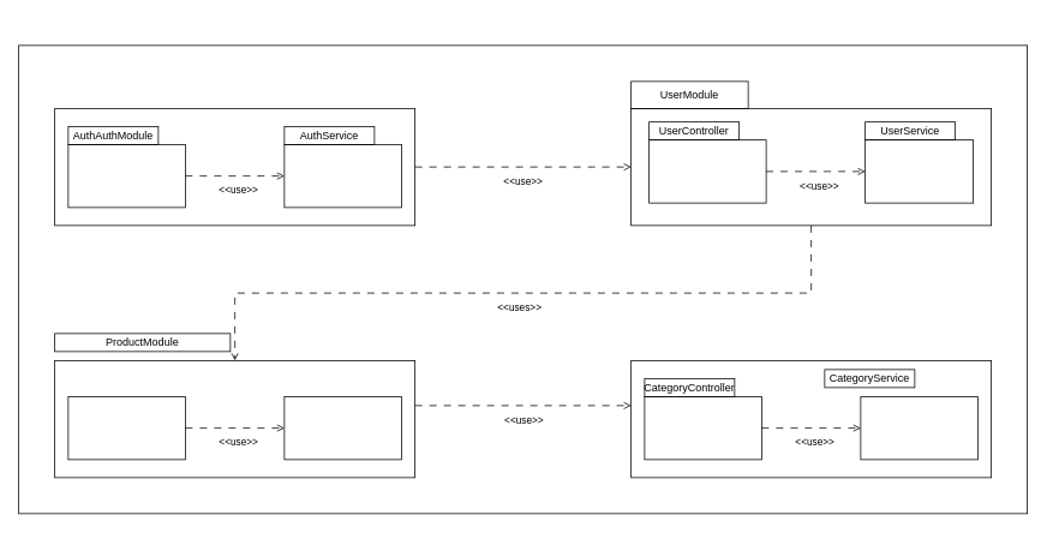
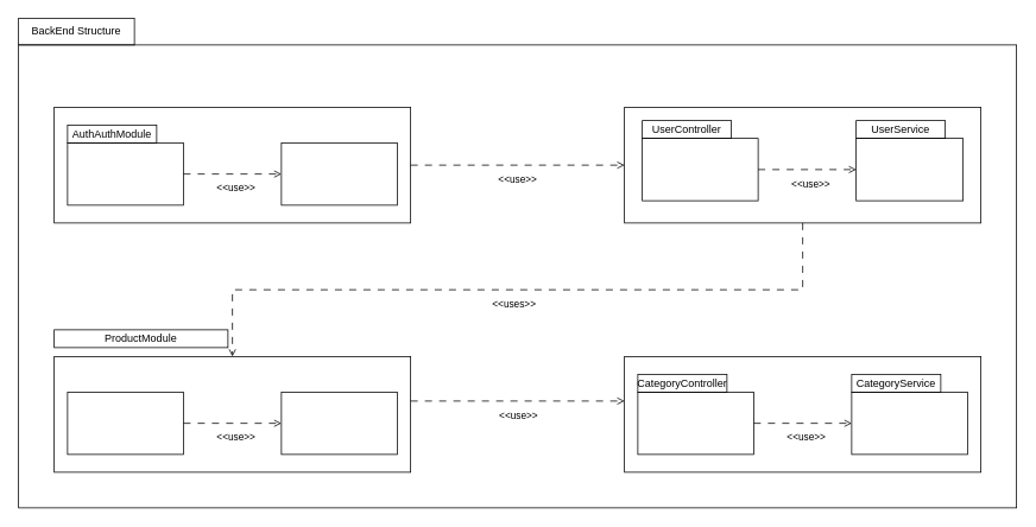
  <mxCell id="0" />
  <mxCell id="1" parent="0" />
  <mxCell id="2" value="" style="rounded=0;whiteSpace=wrap;html=1;fillColor=none;" parent="1" vertex="1"><mxGeometry x="20" y="50" width="1120" height="520" as="geometry" /></mxCell>
+ <mxCell id="3" value="BackEnd Structure" style="rounded=0;whiteSpace=wrap;html=1;fillColor=none;" parent="1" vertex="1"><mxGeometry x="20" y="20" width="130" height="30" as="geometry" /></mxCell>
  <mxCell id="4" style="edgeStyle=orthogonalEdgeStyle;rounded=0;orthogonalLoop=1;jettySize=auto;html=1;exitX=1;exitY=0.5;exitDx=0;exitDy=0;entryX=0;entryY=0.5;entryDx=0;entryDy=0;dashed=1;dashPattern=8 8;endArrow=open;endFill=0;" edge="1" parent="1" source="6"><mxGeometry relative="1" as="geometry"><mxPoint x="700" y="185" as="targetPoint" /></mxGeometry></mxCell>
  <mxCell id="5" value="&amp;lt;&amp;lt;use&amp;gt;&amp;gt;" style="edgeLabel;html=1;align=center;verticalAlign=middle;resizable=0;points=[];" vertex="1" connectable="0" parent="4"><mxGeometry x="0.067" y="-5" relative="1" as="geometry"><mxPoint x="-8" y="10" as="offset" /></mxGeometry></mxCell>
  <mxCell id="6" value="" style="rounded=0;whiteSpace=wrap;html=1;fillColor=none;" vertex="1" parent="1"><mxGeometry y="120" width="400" height="130" as="geometry" x="60" /></mxCell>
  <mxCell id="7" style="edgeStyle=orthogonalEdgeStyle;rounded=0;orthogonalLoop=1;jettySize=auto;html=1;exitX=1;exitY=0.5;exitDx=0;exitDy=0;entryX=0;entryY=0.5;entryDx=0;entryDy=0;dashed=1;dashPattern=8 8;endArrow=open;endFill=0;" edge="1" parent="1" source="9" target="11"><mxGeometry relative="1" as="geometry" /></mxCell>
  <mxCell id="8" value="&amp;lt;&amp;lt;use&amp;gt;&amp;gt;" style="edgeLabel;html=1;align=center;verticalAlign=middle;resizable=0;points=[];" vertex="1" connectable="0" parent="7"><mxGeometry x="0.061" relative="1" as="geometry"><mxPoint y="15" as="offset" /></mxGeometry></mxCell>
  <mxCell id="9" value="" style="rounded=0;whiteSpace=wrap;html=1;fillColor=none;" vertex="1" parent="1"><mxGeometry x="75" y="160" width="130" height="70" as="geometry" /></mxCell>
  <mxCell id="10" value="Auth&lt;span style=&quot;background-color: initial;&quot;&gt;AuthModule&lt;/span&gt;" style="rounded=0;whiteSpace=wrap;html=1;fillColor=none;" vertex="1" parent="1"><mxGeometry x="75" y="140" width="100" height="20" as="geometry" /></mxCell>
  <mxCell id="11" value="" style="rounded=0;whiteSpace=wrap;html=1;fillColor=none;" vertex="1" parent="1"><mxGeometry x="315" y="160" width="130" height="70" as="geometry" /></mxCell>
- <mxCell id="12" value="AuthService" style="rounded=0;whiteSpace=wrap;html=1;fillColor=none;" vertex="1" parent="1"><mxGeometry x="315" y="140" width="100" height="20" as="geometry" /></mxCell>
  <mxCell id="13" style="edgeStyle=orthogonalEdgeStyle;rounded=0;orthogonalLoop=1;jettySize=auto;html=1;exitX=0.5;exitY=1;exitDx=0;exitDy=0;entryX=0.5;entryY=0;entryDx=0;entryDy=0;dashed=1;dashPattern=8 8;endArrow=open;endFill=0;" edge="1" parent="1" source="15" target="30"><mxGeometry relative="1" as="geometry" /></mxCell>
  <mxCell id="14" value="&amp;lt;&amp;lt;uses&amp;gt;&amp;gt;" style="edgeLabel;html=1;align=center;verticalAlign=middle;resizable=0;points=[];" vertex="1" connectable="0" parent="13"><mxGeometry x="0.013" y="1" relative="1" as="geometry"><mxPoint y="14" as="offset" /></mxGeometry></mxCell>
  <mxCell id="15" value="" style="rounded=0;whiteSpace=wrap;html=1;fillColor=none;" vertex="1" parent="1"><mxGeometry x="700" y="120" width="400" height="130" as="geometry" /></mxCell>
- <mxCell id="16" value="UserModule" style="rounded=0;whiteSpace=wrap;html=1;fillColor=none;" vertex="1" parent="1"><mxGeometry x="700" y="90" width="130" height="30" as="geometry" /></mxCell>
  <mxCell id="17" style="edgeStyle=orthogonalEdgeStyle;rounded=0;orthogonalLoop=1;jettySize=auto;html=1;exitX=1;exitY=0.5;exitDx=0;exitDy=0;entryX=0;entryY=0.5;entryDx=0;entryDy=0;dashed=1;dashPattern=8 8;endArrow=open;endFill=0;" edge="1" parent="1" source="19" target="21"><mxGeometry relative="1" as="geometry" /></mxCell>
  <mxCell id="18" value="&amp;lt;&amp;lt;use&amp;gt;&amp;gt;" style="edgeLabel;html=1;align=center;verticalAlign=middle;resizable=0;points=[];" vertex="1" connectable="0" parent="17"><mxGeometry x="0.061" relative="1" as="geometry"><mxPoint y="15" as="offset" /></mxGeometry></mxCell>
  <mxCell id="19" value="" style="rounded=0;whiteSpace=wrap;html=1;fillColor=none;" vertex="1" parent="1"><mxGeometry x="720" y="155" width="130" height="70" as="geometry" /></mxCell>
  <mxCell id="20" value="UserController" style="rounded=0;whiteSpace=wrap;html=1;fillColor=none;" vertex="1" parent="1"><mxGeometry x="720" y="135" width="100" height="20" as="geometry" /></mxCell>
  <mxCell id="21" value="" style="rounded=0;whiteSpace=wrap;html=1;fillColor=none;" vertex="1" parent="1"><mxGeometry x="960" y="155" width="120" height="70" as="geometry" /></mxCell>
  <mxCell id="22" value="UserService" style="rounded=0;whiteSpace=wrap;html=1;fillColor=none;" vertex="1" parent="1"><mxGeometry x="960" y="135" width="100" height="20" as="geometry" /></mxCell>
  <mxCell id="23" value="" style="rounded=0;whiteSpace=wrap;html=1;fillColor=none;" vertex="1" parent="1"><mxGeometry x="700" y="400" width="400" height="130" as="geometry" /></mxCell>
  <mxCell id="24" style="edgeStyle=orthogonalEdgeStyle;rounded=0;orthogonalLoop=1;jettySize=auto;html=1;exitX=1;exitY=0.5;exitDx=0;exitDy=0;entryX=0;entryY=0.5;entryDx=0;entryDy=0;dashed=1;dashPattern=8 8;endArrow=open;endFill=0;" edge="1" parent="1" source="26" target="28"><mxGeometry relative="1" as="geometry" /></mxCell>
  <mxCell id="25" value="&amp;lt;&amp;lt;use&amp;gt;&amp;gt;" style="edgeLabel;html=1;align=center;verticalAlign=middle;resizable=0;points=[];" vertex="1" connectable="0" parent="24"><mxGeometry x="0.061" relative="1" as="geometry"><mxPoint y="15" as="offset" /></mxGeometry></mxCell>
  <mxCell id="26" value="" style="rounded=0;whiteSpace=wrap;html=1;fillColor=none;" vertex="1" parent="1"><mxGeometry x="715" y="440" width="130" height="70" as="geometry" /></mxCell>
  <mxCell id="27" value="Category&lt;span style=&quot;background-color: initial;&quot;&gt;Controller&lt;/span&gt;" style="rounded=0;whiteSpace=wrap;html=1;fillColor=none;" vertex="1" parent="1"><mxGeometry x="715" y="420" width="100" height="20" as="geometry" /></mxCell>
  <mxCell id="28" value="" style="rounded=0;whiteSpace=wrap;html=1;fillColor=none;" vertex="1" parent="1"><mxGeometry x="955" y="440" width="130" height="70" as="geometry" /></mxCell>
- <mxCell id="29" value="CategoryService" style="rounded=0;whiteSpace=wrap;html=1;fillColor=none;" vertex="1" parent="1"><mxGeometry x="915" y="410" width="100" height="20" as="geometry" /></mxCell>
+ <mxCell id="29" value="CategoryService" style="rounded=0;whiteSpace=wrap;html=1;fillColor=none;" vertex="1" parent="1"><mxGeometry x="955" y="420" width="100" height="20" as="geometry" /></mxCell>
  <mxCell id="30" value="" style="rounded=0;whiteSpace=wrap;html=1;fillColor=none;" vertex="1" parent="1"><mxGeometry y="400" width="400" height="130" as="geometry" x="60" /></mxCell>
  <mxCell id="31" value="ProductModule" style="rounded=0;whiteSpace=wrap;html=1;fillColor=none;" vertex="1" parent="1"><mxGeometry x="60" y="370" width="195" height="20" as="geometry" /></mxCell>
  <mxCell id="32" style="edgeStyle=orthogonalEdgeStyle;rounded=0;orthogonalLoop=1;jettySize=auto;html=1;exitX=1;exitY=0.5;exitDx=0;exitDy=0;entryX=0;entryY=0.5;entryDx=0;entryDy=0;dashed=1;dashPattern=8 8;endArrow=open;endFill=0;" edge="1" parent="1" source="34" target="35"><mxGeometry relative="1" as="geometry" /></mxCell>
  <mxCell id="33" value="&amp;lt;&amp;lt;use&amp;gt;&amp;gt;" style="edgeLabel;html=1;align=center;verticalAlign=middle;resizable=0;points=[];" vertex="1" connectable="0" parent="32"><mxGeometry x="0.061" relative="1" as="geometry"><mxPoint y="15" as="offset" /></mxGeometry></mxCell>
  <mxCell id="34" value="" style="rounded=0;whiteSpace=wrap;html=1;fillColor=none;" vertex="1" parent="1"><mxGeometry x="75" y="440" width="130" height="70" as="geometry" /></mxCell>
  <mxCell id="35" value="" style="rounded=0;whiteSpace=wrap;html=1;fillColor=none;" vertex="1" parent="1"><mxGeometry x="315" y="440" width="130" height="70" as="geometry" /></mxCell>
  <mxCell id="36" style="edgeStyle=orthogonalEdgeStyle;rounded=0;orthogonalLoop=1;jettySize=auto;html=1;exitX=1;exitY=0.5;exitDx=0;exitDy=0;entryX=0;entryY=0.5;entryDx=0;entryDy=0;dashed=1;dashPattern=8 8;endArrow=open;endFill=0;" edge="1" parent="1"><mxGeometry relative="1" as="geometry"><mxPoint x="460" y="450" as="sourcePoint" /><mxPoint x="700" y="450" as="targetPoint" /></mxGeometry></mxCell>
  <mxCell id="37" value="&amp;lt;&amp;lt;use&amp;gt;&amp;gt;" style="edgeLabel;html=1;align=center;verticalAlign=middle;resizable=0;points=[];" vertex="1" connectable="0" parent="36"><mxGeometry x="0.067" y="-5" relative="1" as="geometry"><mxPoint x="-8" y="10" as="offset" /></mxGeometry></mxCell>
